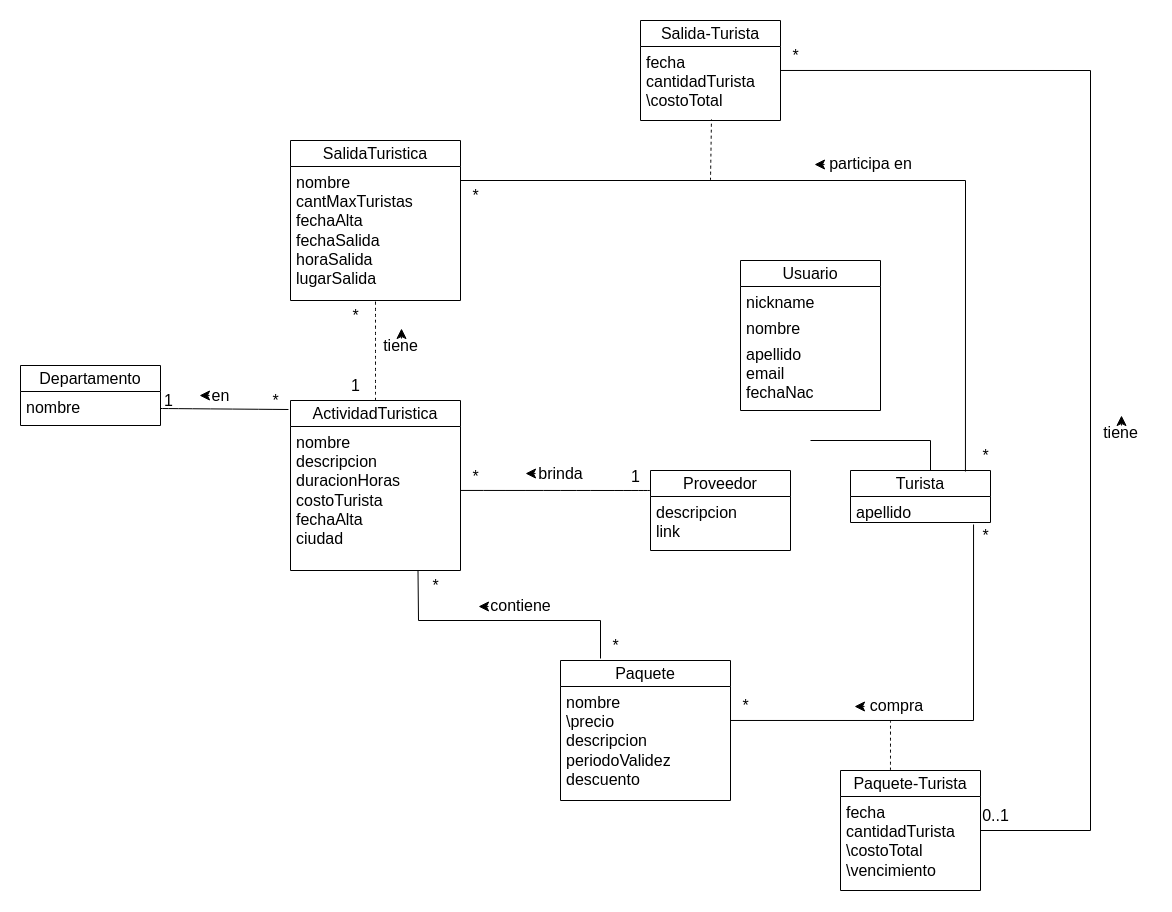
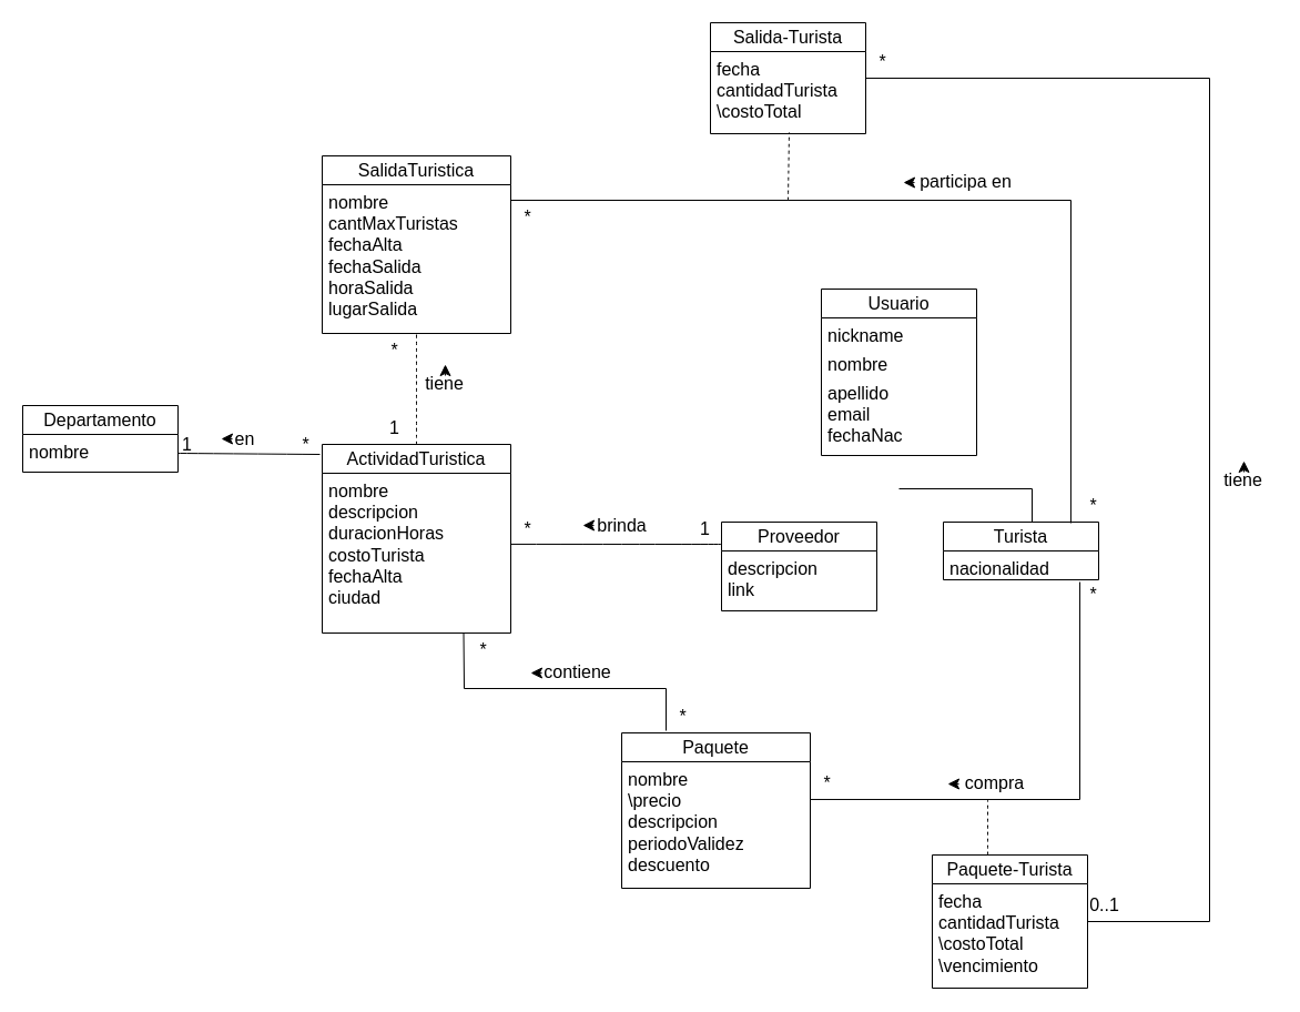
  <mxCell id="0" />
  <mxCell id="1" parent="0" />
  <mxCell id="2" value="&lt;div&gt;Usuario&lt;/div&gt;" style="swimlane;fontStyle=0;childLayout=stackLayout;horizontal=1;startSize=26;fillColor=none;horizontalStack=0;resizeParent=1;resizeParentMax=0;resizeLast=0;collapsible=1;marginBottom=0;whiteSpace=wrap;html=1;fontSize=16;" vertex="1" parent="1"><mxGeometry x="740" y="260" width="140" height="150" as="geometry" /></mxCell>
  <mxCell id="3" value="&lt;div&gt;nickname&lt;br&gt;&lt;/div&gt;" style="text;strokeColor=none;fillColor=none;align=left;verticalAlign=top;spacingLeft=4;spacingRight=4;overflow=hidden;rotatable=0;points=[[0,0.5],[1,0.5]];portConstraint=eastwest;whiteSpace=wrap;html=1;fontSize=16;" vertex="1" parent="2"><mxGeometry y="26" width="140" height="26" as="geometry" /></mxCell>
  <mxCell id="4" value="nombre" style="text;strokeColor=none;fillColor=none;align=left;verticalAlign=top;spacingLeft=4;spacingRight=4;overflow=hidden;rotatable=0;points=[[0,0.5],[1,0.5]];portConstraint=eastwest;whiteSpace=wrap;html=1;fontSize=16;" vertex="1" parent="2"><mxGeometry y="52" width="140" height="26" as="geometry" /></mxCell>
  <mxCell id="5" value="&lt;div&gt;apellido&lt;/div&gt;&lt;div&gt;&lt;span style=&quot;white-space: pre;&quot;&gt;email&lt;/span&gt;&lt;/div&gt;&lt;div&gt;&lt;span style=&quot;white-space: pre;&quot;&gt;fechaNac&#09;&lt;/span&gt;&lt;/div&gt;" style="text;strokeColor=none;fillColor=none;align=left;verticalAlign=top;spacingLeft=4;spacingRight=4;overflow=hidden;rotatable=0;points=[[0,0.5],[1,0.5]];portConstraint=eastwest;whiteSpace=wrap;html=1;fontSize=16;" vertex="1" parent="2"><mxGeometry y="78" width="140" height="72" as="geometry" /></mxCell>
  <mxCell id="6" value="Turista" style="swimlane;fontStyle=0;childLayout=stackLayout;horizontal=1;startSize=26;fillColor=none;horizontalStack=0;resizeParent=1;resizeParentMax=0;resizeLast=0;collapsible=1;marginBottom=0;whiteSpace=wrap;html=1;fontSize=16;" vertex="1" parent="1"><mxGeometry x="850" y="470" width="140" height="52" as="geometry" /></mxCell>
- <mxCell id="7" value="apellido" style="text;strokeColor=none;fillColor=none;align=left;verticalAlign=top;spacingLeft=4;spacingRight=4;overflow=hidden;rotatable=0;points=[[0,0.5],[1,0.5]];portConstraint=eastwest;whiteSpace=wrap;html=1;fontSize=16;" vertex="1" parent="6"><mxGeometry y="26" width="140" height="26" as="geometry" /></mxCell>
+ <mxCell id="7" value="nacionalidad" style="text;strokeColor=none;fillColor=none;align=left;verticalAlign=top;spacingLeft=4;spacingRight=4;overflow=hidden;rotatable=0;points=[[0,0.5],[1,0.5]];portConstraint=eastwest;whiteSpace=wrap;html=1;fontSize=16;" vertex="1" parent="6"><mxGeometry y="26" width="140" height="26" as="geometry" /></mxCell>
  <mxCell id="8" value="Proveedor" style="swimlane;fontStyle=0;childLayout=stackLayout;horizontal=1;startSize=26;fillColor=none;horizontalStack=0;resizeParent=1;resizeParentMax=0;resizeLast=0;collapsible=1;marginBottom=0;whiteSpace=wrap;html=1;fontSize=16;" vertex="1" parent="1"><mxGeometry x="650" y="470" width="140" height="80" as="geometry" /></mxCell>
  <mxCell id="9" value="&lt;div&gt;descripcion&lt;/div&gt;&lt;div&gt;link&lt;br&gt;&lt;/div&gt;" style="text;strokeColor=none;fillColor=none;align=left;verticalAlign=top;spacingLeft=4;spacingRight=4;overflow=hidden;rotatable=0;points=[[0,0.5],[1,0.5]];portConstraint=eastwest;whiteSpace=wrap;html=1;fontSize=16;" vertex="1" parent="8"><mxGeometry y="26" width="140" height="54" as="geometry" /></mxCell>
  <mxCell id="10" value="" style="endArrow=none;html=1;rounded=0;fontSize=12;startSize=8;endSize=8;endFill=0;" edge="1" parent="1"><mxGeometry width="50" height="50" relative="1" as="geometry"><mxPoint x="930" y="470" as="sourcePoint" /><mxPoint x="810" y="440" as="targetPoint" /><Array as="points"><mxPoint x="930" y="440" /></Array></mxGeometry></mxCell>
  <mxCell id="11" value="ActividadTuristica" style="swimlane;fontStyle=0;childLayout=stackLayout;horizontal=1;startSize=26;fillColor=none;horizontalStack=0;resizeParent=1;resizeParentMax=0;resizeLast=0;collapsible=1;marginBottom=0;whiteSpace=wrap;html=1;fontSize=16;" vertex="1" parent="1"><mxGeometry x="290" y="400" width="170" height="170" as="geometry" /></mxCell>
  <mxCell id="12" value="&lt;div&gt;nombre&lt;/div&gt;&lt;div&gt;descripcion&lt;/div&gt;&lt;div&gt;duracionHoras&lt;/div&gt;&lt;div&gt;costoTurista&lt;/div&gt;&lt;div&gt;fechaAlta&lt;br&gt;&lt;/div&gt;&lt;div&gt;ciudad&lt;br&gt;&lt;/div&gt;" style="text;strokeColor=none;fillColor=none;align=left;verticalAlign=top;spacingLeft=4;spacingRight=4;overflow=hidden;rotatable=0;points=[[0,0.5],[1,0.5]];portConstraint=eastwest;whiteSpace=wrap;html=1;fontSize=16;" vertex="1" parent="11"><mxGeometry y="26" width="170" height="144" as="geometry" /></mxCell>
  <mxCell id="13" value="Departamento" style="swimlane;fontStyle=0;childLayout=stackLayout;horizontal=1;startSize=26;fillColor=none;horizontalStack=0;resizeParent=1;resizeParentMax=0;resizeLast=0;collapsible=1;marginBottom=0;whiteSpace=wrap;html=1;fontSize=16;" vertex="1" parent="1"><mxGeometry x="20" y="365" width="140" height="60" as="geometry" /></mxCell>
  <mxCell id="14" value="&lt;div&gt;nombre&lt;/div&gt;" style="text;strokeColor=none;fillColor=none;align=left;verticalAlign=top;spacingLeft=4;spacingRight=4;overflow=hidden;rotatable=0;points=[[0,0.5],[1,0.5]];portConstraint=eastwest;whiteSpace=wrap;html=1;fontSize=16;" vertex="1" parent="13"><mxGeometry y="26" width="140" height="34" as="geometry" /></mxCell>
  <mxCell id="15" value="" style="endArrow=none;html=1;rounded=0;fontSize=12;startSize=8;endSize=8;curved=1;entryX=-0.012;entryY=0.053;entryDx=0;entryDy=0;entryPerimeter=0;exitX=1;exitY=0.5;exitDx=0;exitDy=0;endFill=0;" edge="1" parent="1" source="14" target="11"><mxGeometry width="50" height="50" relative="1" as="geometry"><mxPoint x="160" y="360" as="sourcePoint" /><mxPoint x="210" y="310" as="targetPoint" /></mxGeometry></mxCell>
  <mxCell id="16" value="" style="endArrow=none;html=1;rounded=0;fontSize=12;startSize=8;endSize=8;curved=1;entryX=1;entryY=0.444;entryDx=0;entryDy=0;entryPerimeter=0;exitX=0;exitY=0.25;exitDx=0;exitDy=0;endFill=0;" edge="1" parent="1" source="8" target="12"><mxGeometry width="50" height="50" relative="1" as="geometry"><mxPoint x="640" y="490" as="sourcePoint" /><mxPoint x="460" y="500" as="targetPoint" /></mxGeometry></mxCell>
  <mxCell id="17" value="SalidaTuristica" style="swimlane;fontStyle=0;childLayout=stackLayout;horizontal=1;startSize=26;fillColor=none;horizontalStack=0;resizeParent=1;resizeParentMax=0;resizeLast=0;collapsible=1;marginBottom=0;whiteSpace=wrap;html=1;fontSize=16;" vertex="1" parent="1"><mxGeometry x="290" y="140" width="170" height="160" as="geometry" /></mxCell>
  <mxCell id="18" value="&lt;div&gt;nombre&lt;/div&gt;&lt;div&gt;cantMaxTuristas&lt;/div&gt;&lt;div&gt;fechaAlta&lt;br&gt;&lt;/div&gt;&lt;div&gt;fechaSalida&lt;/div&gt;&lt;div&gt;horaSalida&lt;/div&gt;&lt;div&gt;lugarSalida&lt;br&gt;&lt;/div&gt;" style="text;strokeColor=none;fillColor=none;align=left;verticalAlign=top;spacingLeft=4;spacingRight=4;overflow=hidden;rotatable=0;points=[[0,0.5],[1,0.5]];portConstraint=eastwest;whiteSpace=wrap;html=1;fontSize=16;" vertex="1" parent="17"><mxGeometry y="26" width="170" height="134" as="geometry" /></mxCell>
  <mxCell id="19" value="Paquete" style="swimlane;fontStyle=0;childLayout=stackLayout;horizontal=1;startSize=26;fillColor=none;horizontalStack=0;resizeParent=1;resizeParentMax=0;resizeLast=0;collapsible=1;marginBottom=0;whiteSpace=wrap;html=1;fontSize=16;" vertex="1" parent="1"><mxGeometry x="560" y="660" width="170" height="140" as="geometry" /></mxCell>
  <mxCell id="20" value="&lt;div&gt;nombre&lt;/div&gt;&lt;div&gt;\precio&lt;/div&gt;&lt;div&gt;descripcion&lt;br&gt;&lt;/div&gt;&lt;div&gt;periodoValidez&lt;br&gt;&lt;/div&gt;&lt;div&gt;descuento&lt;/div&gt;&lt;div&gt;&lt;br&gt;&lt;/div&gt;&lt;div&gt;&lt;br&gt;&lt;/div&gt;" style="text;strokeColor=none;fillColor=none;align=left;verticalAlign=top;spacingLeft=4;spacingRight=4;overflow=hidden;rotatable=0;points=[[0,0.5],[1,0.5]];portConstraint=eastwest;whiteSpace=wrap;html=1;fontSize=16;" vertex="1" parent="19"><mxGeometry y="26" width="170" height="114" as="geometry" /></mxCell>
  <mxCell id="21" value="" style="endArrow=none;html=1;rounded=0;fontSize=12;startSize=8;endSize=8;entryX=0.75;entryY=1;entryDx=0;entryDy=0;exitX=0.5;exitY=0;exitDx=0;exitDy=0;endFill=0;" edge="1" parent="1" target="11"><mxGeometry width="50" height="50" relative="1" as="geometry"><mxPoint x="600" y="658" as="sourcePoint" /><mxPoint x="602" y="570" as="targetPoint" /><Array as="points"><mxPoint x="600" y="620" /><mxPoint x="418" y="620" /></Array></mxGeometry></mxCell>
  <mxCell id="22" value="" style="endArrow=none;html=1;rounded=0;fontSize=12;startSize=8;endSize=8;curved=1;entryX=0.5;entryY=1;entryDx=0;entryDy=0;exitX=0.5;exitY=0;exitDx=0;exitDy=0;endFill=0;dashed=1;" edge="1" parent="1" source="11" target="17"><mxGeometry width="50" height="50" relative="1" as="geometry"><mxPoint x="530" y="334.5" as="sourcePoint" /><mxPoint x="340" y="334.5" as="targetPoint" /></mxGeometry></mxCell>
  <mxCell id="23" value="" style="endArrow=none;html=1;rounded=0;fontSize=12;startSize=8;endSize=8;entryX=1;entryY=0.444;entryDx=0;entryDy=0;entryPerimeter=0;exitX=0.821;exitY=0.019;exitDx=0;exitDy=0;exitPerimeter=0;endFill=0;" edge="1" parent="1" source="6"><mxGeometry width="50" height="50" relative="1" as="geometry"><mxPoint x="980" y="180" as="sourcePoint" /><mxPoint x="460" y="180" as="targetPoint" /><Array as="points"><mxPoint x="965" y="180" /></Array></mxGeometry></mxCell>
  <mxCell id="24" value="" style="endArrow=none;dashed=1;html=1;rounded=0;fontSize=12;startSize=8;endSize=8;curved=1;entryX=0.507;entryY=0.986;entryDx=0;entryDy=0;entryPerimeter=0;" edge="1" parent="1" target="26"><mxGeometry width="50" height="50" relative="1" as="geometry"><mxPoint x="710" y="180" as="sourcePoint" /><mxPoint x="710" y="130" as="targetPoint" /></mxGeometry></mxCell>
  <mxCell id="25" value="Salida-Turista" style="swimlane;fontStyle=0;childLayout=stackLayout;horizontal=1;startSize=26;fillColor=none;horizontalStack=0;resizeParent=1;resizeParentMax=0;resizeLast=0;collapsible=1;marginBottom=0;whiteSpace=wrap;html=1;fontSize=16;" vertex="1" parent="1"><mxGeometry x="640" y="20" width="140" height="100" as="geometry" /></mxCell>
  <mxCell id="26" value="&lt;div&gt;fecha&lt;/div&gt;&lt;div&gt;cantidadTurista&lt;br&gt;&lt;/div&gt;&lt;div&gt;\costoTotal&lt;br&gt;&lt;/div&gt;" style="text;strokeColor=none;fillColor=none;align=left;verticalAlign=top;spacingLeft=4;spacingRight=4;overflow=hidden;rotatable=0;points=[[0,0.5],[1,0.5]];portConstraint=eastwest;whiteSpace=wrap;html=1;fontSize=16;" vertex="1" parent="25"><mxGeometry y="26" width="140" height="74" as="geometry" /></mxCell>
  <mxCell id="27" value="" style="endArrow=none;html=1;rounded=0;fontSize=12;startSize=8;endSize=8;entryX=1;entryY=0.298;entryDx=0;entryDy=0;entryPerimeter=0;exitX=0.879;exitY=1.077;exitDx=0;exitDy=0;exitPerimeter=0;endFill=0;" edge="1" parent="1" source="7" target="20"><mxGeometry width="50" height="50" relative="1" as="geometry"><mxPoint x="980" y="710" as="sourcePoint" /><mxPoint x="790" y="710" as="targetPoint" /><Array as="points"><mxPoint x="973" y="720" /></Array></mxGeometry></mxCell>
  <mxCell id="28" value="Paquete-Turista" style="swimlane;fontStyle=0;childLayout=stackLayout;horizontal=1;startSize=26;fillColor=none;horizontalStack=0;resizeParent=1;resizeParentMax=0;resizeLast=0;collapsible=1;marginBottom=0;whiteSpace=wrap;html=1;fontSize=16;" vertex="1" parent="1"><mxGeometry x="840" y="770" width="140" height="120" as="geometry" /></mxCell>
  <mxCell id="29" value="&lt;div&gt;fecha&lt;/div&gt;&lt;div&gt;cantidadTurista&lt;br&gt;&lt;/div&gt;&lt;div&gt;\costoTotal&lt;br&gt;&lt;/div&gt;&lt;div&gt;\vencimiento&lt;br&gt;&lt;/div&gt;" style="text;strokeColor=none;fillColor=none;align=left;verticalAlign=top;spacingLeft=4;spacingRight=4;overflow=hidden;rotatable=0;points=[[0,0.5],[1,0.5]];portConstraint=eastwest;whiteSpace=wrap;html=1;fontSize=16;" vertex="1" parent="28"><mxGeometry y="26" width="140" height="94" as="geometry" /></mxCell>
  <mxCell id="30" value="" style="endArrow=none;dashed=1;html=1;rounded=0;fontSize=12;startSize=8;endSize=8;curved=1;exitX=0.357;exitY=0;exitDx=0;exitDy=0;exitPerimeter=0;" edge="1" parent="1" source="28"><mxGeometry width="50" height="50" relative="1" as="geometry"><mxPoint x="790" y="680" as="sourcePoint" /><mxPoint x="890" y="720" as="targetPoint" /></mxGeometry></mxCell>
  <mxCell id="31" value="*" style="text;html=1;align=center;verticalAlign=middle;resizable=0;points=[];autosize=1;strokeColor=none;fillColor=none;fontSize=16;" vertex="1" parent="1"><mxGeometry x="460" y="461" width="30" height="30" as="geometry" /></mxCell>
  <mxCell id="32" value="1" style="text;html=1;align=center;verticalAlign=middle;resizable=0;points=[];autosize=1;strokeColor=none;fillColor=none;fontSize=16;" vertex="1" parent="1"><mxGeometry x="620" y="461" width="30" height="30" as="geometry" /></mxCell>
  <mxCell id="33" value="*" style="text;html=1;align=center;verticalAlign=middle;resizable=0;points=[];autosize=1;strokeColor=none;fillColor=none;fontSize=16;" vertex="1" parent="1"><mxGeometry x="260" y="385" width="30" height="30" as="geometry" /></mxCell>
  <mxCell id="34" value="1" style="text;html=1;align=center;verticalAlign=middle;resizable=0;points=[];autosize=1;strokeColor=none;fillColor=none;fontSize=16;" vertex="1" parent="1"><mxGeometry x="153" y="385" width="30" height="30" as="geometry" /></mxCell>
  <mxCell id="35" value="*" style="text;html=1;align=center;verticalAlign=middle;resizable=0;points=[];autosize=1;strokeColor=none;fillColor=none;fontSize=16;" vertex="1" parent="1"><mxGeometry x="340" y="300" width="30" height="30" as="geometry" /></mxCell>
  <mxCell id="36" value="1" style="text;html=1;align=center;verticalAlign=middle;resizable=0;points=[];autosize=1;strokeColor=none;fillColor=none;fontSize=16;" vertex="1" parent="1"><mxGeometry x="340" y="370" width="30" height="30" as="geometry" /></mxCell>
  <mxCell id="37" value="*" style="text;html=1;align=center;verticalAlign=middle;resizable=0;points=[];autosize=1;strokeColor=none;fillColor=none;fontSize=16;" vertex="1" parent="1"><mxGeometry x="420" y="570" width="30" height="30" as="geometry" /></mxCell>
  <mxCell id="38" value="*" style="text;html=1;align=center;verticalAlign=middle;resizable=0;points=[];autosize=1;strokeColor=none;fillColor=none;fontSize=16;" vertex="1" parent="1"><mxGeometry x="600" y="630" width="30" height="30" as="geometry" /></mxCell>
  <mxCell id="39" value="*" style="text;html=1;align=center;verticalAlign=middle;resizable=0;points=[];autosize=1;strokeColor=none;fillColor=none;fontSize=16;" vertex="1" parent="1"><mxGeometry x="460" y="180" width="30" height="30" as="geometry" /></mxCell>
  <mxCell id="40" value="*" style="text;html=1;align=center;verticalAlign=middle;resizable=0;points=[];autosize=1;strokeColor=none;fillColor=none;fontSize=16;" vertex="1" parent="1"><mxGeometry x="970" y="440" width="30" height="30" as="geometry" /></mxCell>
  <mxCell id="41" value="*" style="text;html=1;align=center;verticalAlign=middle;resizable=0;points=[];autosize=1;strokeColor=none;fillColor=none;fontSize=16;" vertex="1" parent="1"><mxGeometry x="730" y="690" width="30" height="30" as="geometry" /></mxCell>
  <mxCell id="42" value="*" style="text;html=1;align=center;verticalAlign=middle;resizable=0;points=[];autosize=1;strokeColor=none;fillColor=none;fontSize=16;" vertex="1" parent="1"><mxGeometry x="970" y="520" width="30" height="30" as="geometry" /></mxCell>
  <mxCell id="43" value="brinda" style="text;html=1;align=center;verticalAlign=middle;resizable=0;points=[];autosize=1;strokeColor=none;fillColor=none;fontSize=16;" vertex="1" parent="1"><mxGeometry x="525" y="458" width="70" height="30" as="geometry" /></mxCell>
  <mxCell id="44" value="" style="endArrow=classic;html=1;rounded=0;fontSize=12;startSize=8;endSize=8;curved=1;" edge="1" parent="1"><mxGeometry width="50" height="50" relative="1" as="geometry"><mxPoint x="535" y="473" as="sourcePoint" /><mxPoint x="525" y="473" as="targetPoint" /></mxGeometry></mxCell>
  <mxCell id="45" value="en" style="text;html=1;align=center;verticalAlign=middle;resizable=0;points=[];autosize=1;strokeColor=none;fillColor=none;fontSize=16;" vertex="1" parent="1"><mxGeometry x="200" y="380" width="40" height="30" as="geometry" /></mxCell>
  <mxCell id="46" value="" style="endArrow=classic;html=1;rounded=0;fontSize=12;startSize=8;endSize=8;curved=1;" edge="1" parent="1"><mxGeometry width="50" height="50" relative="1" as="geometry"><mxPoint x="209" y="395" as="sourcePoint" /><mxPoint x="199" y="395" as="targetPoint" /></mxGeometry></mxCell>
  <mxCell id="47" value="tiene" style="text;html=1;align=center;verticalAlign=middle;resizable=0;points=[];autosize=1;strokeColor=none;fillColor=none;fontSize=16;" vertex="1" parent="1"><mxGeometry x="370" y="330" width="60" height="30" as="geometry" /></mxCell>
  <mxCell id="48" value="" style="endArrow=classic;html=1;rounded=0;fontSize=12;startSize=8;endSize=8;curved=1;" edge="1" parent="1"><mxGeometry width="50" height="50" relative="1" as="geometry"><mxPoint x="401" y="338" as="sourcePoint" /><mxPoint x="401" y="328" as="targetPoint" /></mxGeometry></mxCell>
  <mxCell id="49" value="participa en" style="text;html=1;align=center;verticalAlign=middle;resizable=0;points=[];autosize=1;strokeColor=none;fillColor=none;fontSize=16;" vertex="1" parent="1"><mxGeometry x="815" y="148" width="110" height="30" as="geometry" /></mxCell>
  <mxCell id="50" value="" style="endArrow=classic;html=1;rounded=0;fontSize=12;startSize=8;endSize=8;curved=1;" edge="1" parent="1"><mxGeometry width="50" height="50" relative="1" as="geometry"><mxPoint x="824" y="164" as="sourcePoint" /><mxPoint x="814" y="164" as="targetPoint" /></mxGeometry></mxCell>
  <mxCell id="51" value="compra" style="text;html=1;align=center;verticalAlign=middle;resizable=0;points=[];autosize=1;strokeColor=none;fillColor=none;fontSize=16;" vertex="1" parent="1"><mxGeometry x="856" y="690" width="80" height="30" as="geometry" /></mxCell>
  <mxCell id="52" value="" style="endArrow=classic;html=1;rounded=0;fontSize=12;startSize=8;endSize=8;curved=1;" edge="1" parent="1"><mxGeometry width="50" height="50" relative="1" as="geometry"><mxPoint x="864" y="706" as="sourcePoint" /><mxPoint x="854" y="706" as="targetPoint" /></mxGeometry></mxCell>
  <mxCell id="53" value="contiene" style="text;html=1;align=center;verticalAlign=middle;resizable=0;points=[];autosize=1;strokeColor=none;fillColor=none;fontSize=16;" vertex="1" parent="1"><mxGeometry x="480" y="590" width="80" height="30" as="geometry" /></mxCell>
  <mxCell id="54" value="" style="endArrow=classic;html=1;rounded=0;fontSize=12;startSize=8;endSize=8;curved=1;" edge="1" parent="1"><mxGeometry width="50" height="50" relative="1" as="geometry"><mxPoint x="488" y="606" as="sourcePoint" /><mxPoint x="478" y="606" as="targetPoint" /></mxGeometry></mxCell>
  <mxCell id="55" value="" style="endArrow=none;html=1;rounded=0;fontSize=12;startSize=8;endSize=8;exitX=1;exitY=0.324;exitDx=0;exitDy=0;exitPerimeter=0;" edge="1" parent="1" source="26" target="28"><mxGeometry width="50" height="50" relative="1" as="geometry"><mxPoint x="875" y="80" as="sourcePoint" /><mxPoint x="925" y="30" as="targetPoint" /><Array as="points"><mxPoint x="1090" y="70" /><mxPoint x="1090" y="830" /></Array></mxGeometry></mxCell>
  <mxCell id="56" value="tiene" style="text;html=1;align=center;verticalAlign=middle;resizable=0;points=[];autosize=1;strokeColor=none;fillColor=none;fontSize=16;" vertex="1" parent="1"><mxGeometry x="1090" y="417" width="60" height="30" as="geometry" /></mxCell>
  <mxCell id="57" value="" style="endArrow=classic;html=1;rounded=0;fontSize=12;startSize=8;endSize=8;curved=1;" edge="1" parent="1"><mxGeometry width="50" height="50" relative="1" as="geometry"><mxPoint x="1121" y="425" as="sourcePoint" /><mxPoint x="1121" y="415" as="targetPoint" /></mxGeometry></mxCell>
  <mxCell id="58" value="*" style="text;html=1;align=center;verticalAlign=middle;resizable=0;points=[];autosize=1;strokeColor=none;fillColor=none;fontSize=16;" vertex="1" parent="1"><mxGeometry x="780" y="40" width="30" height="30" as="geometry" /></mxCell>
  <mxCell id="59" value="0..1" style="text;html=1;align=center;verticalAlign=middle;resizable=0;points=[];autosize=1;strokeColor=none;fillColor=none;fontSize=16;" vertex="1" parent="1"><mxGeometry x="970" y="800" width="50" height="30" as="geometry" /></mxCell>
